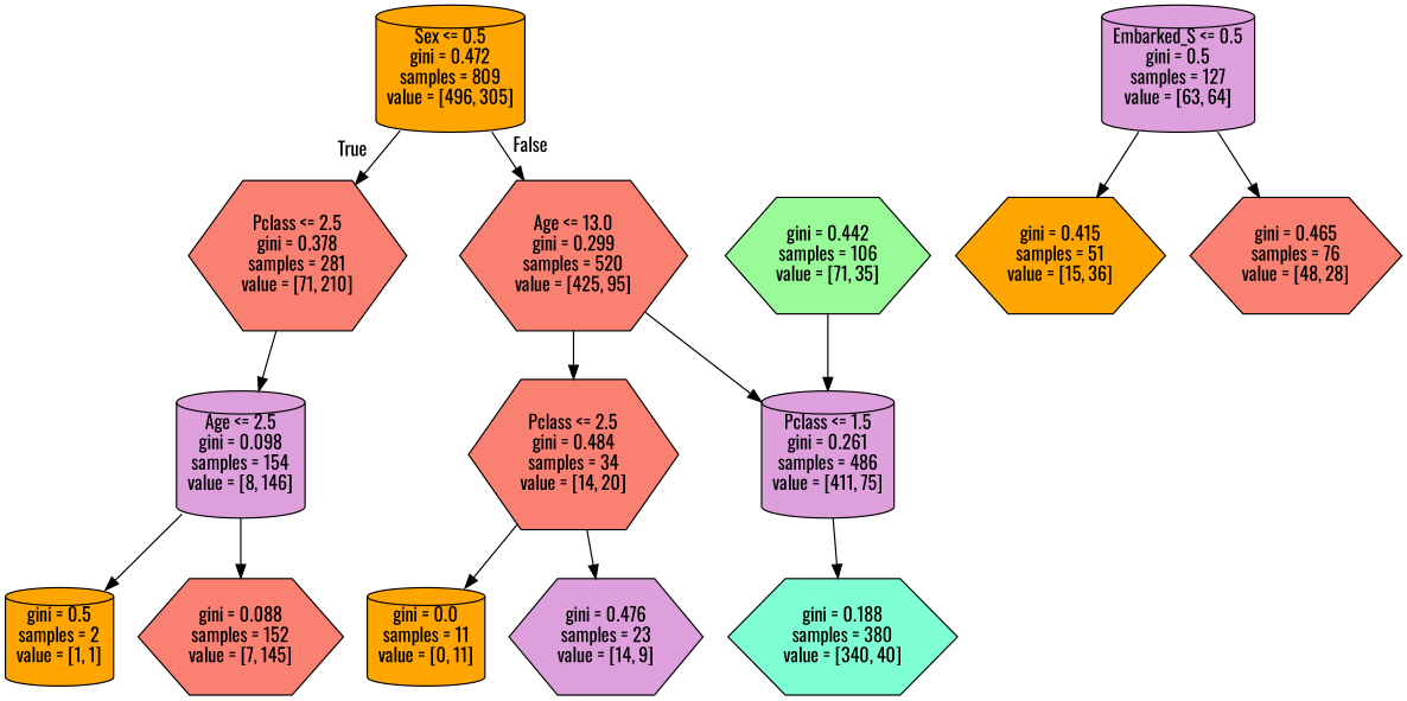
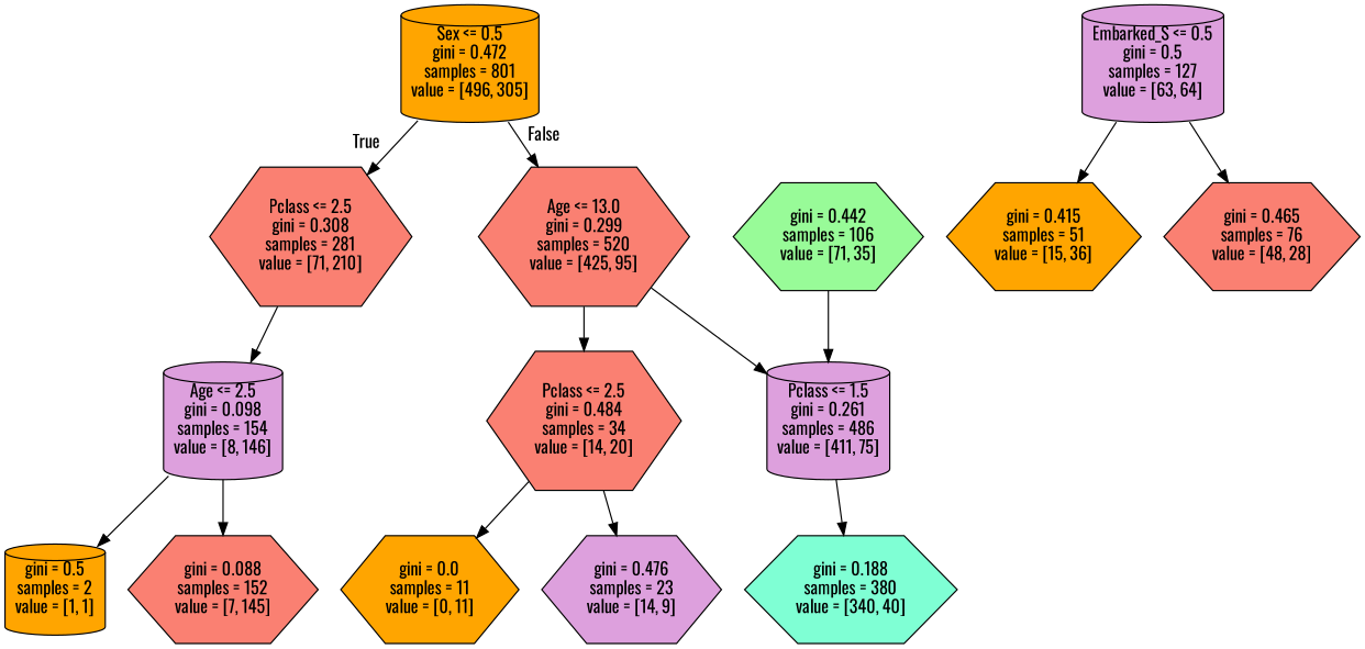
  digraph {
    fontname=Oswald
    node [fillcolor=salmon fontname=Oswald shape=hexagon style=filled]
    edge [fontname=Oswald]
-   n1 [fillcolor=orange label="Sex <= 0.5\ngini = 0.472\nsamples = 809\nvalue = [496, 305]" shape=cylinder]
-   n2 [label="Pclass <= 2.5\ngini = 0.378\nsamples = 281\nvalue = [71, 210]"]
+   n1 [fillcolor=orange label="Sex <= 0.5\ngini = 0.472\nsamples = 801\nvalue = [496, 305]" shape=cylinder]
+   n2 [label="Pclass <= 2.5\ngini = 0.308\nsamples = 281\nvalue = [71, 210]"]
    n3 [label="Age <= 13.0\ngini = 0.299\nsamples = 520\nvalue = [425, 95]"]
    n4 [fillcolor=plum label="Age <= 2.5\ngini = 0.098\nsamples = 154\nvalue = [8, 146]" shape=cylinder]
    n5 [label="Pclass <= 2.5\ngini = 0.484\nsamples = 34\nvalue = [14, 20]"]
    n6 [fillcolor=plum label="Pclass <= 1.5\ngini = 0.261\nsamples = 486\nvalue = [411, 75]" shape=cylinder]
    n7 [fillcolor=orange label="gini = 0.5\nsamples = 2\nvalue = [1, 1]" shape=cylinder]
    n8 [label="gini = 0.088\nsamples = 152\nvalue = [7, 145]"]
    n9 [fillcolor=plum label="Embarked_S <= 0.5\ngini = 0.5\nsamples = 127\nvalue = [63, 64]" shape=cylinder]
    n10 [fillcolor=orange label="gini = 0.415\nsamples = 51\nvalue = [15, 36]"]
    n11 [label="gini = 0.465\nsamples = 76\nvalue = [48, 28]"]
-   n12 [fillcolor=orange label="gini = 0.0\nsamples = 11\nvalue = [0, 11]" shape=cylinder]
+   n12 [fillcolor=orange label="gini = 0.0\nsamples = 11\nvalue = [0, 11]"]
    n13 [fillcolor=plum label="gini = 0.476\nsamples = 23\nvalue = [14, 9]"]
    n14 [fillcolor=aquamarine label="gini = 0.188\nsamples = 380\nvalue = [340, 40]"]
    n15 [fillcolor=palegreen label="gini = 0.442\nsamples = 106\nvalue = [71, 35]"]
    n1 -> n2 [headlabel=True labelangle=45 labeldistance=2.5]
    n1 -> n3 [headlabel=False labelangle=-45 labeldistance=2.5]
    n2 -> n4
    n3 -> n5
    n3 -> n6
    n4 -> n7
    n4 -> n8
    n5 -> n12
    n5 -> n13
    n6 -> n14
    n9 -> n10
    n9 -> n11
    n15 -> n6
  }
